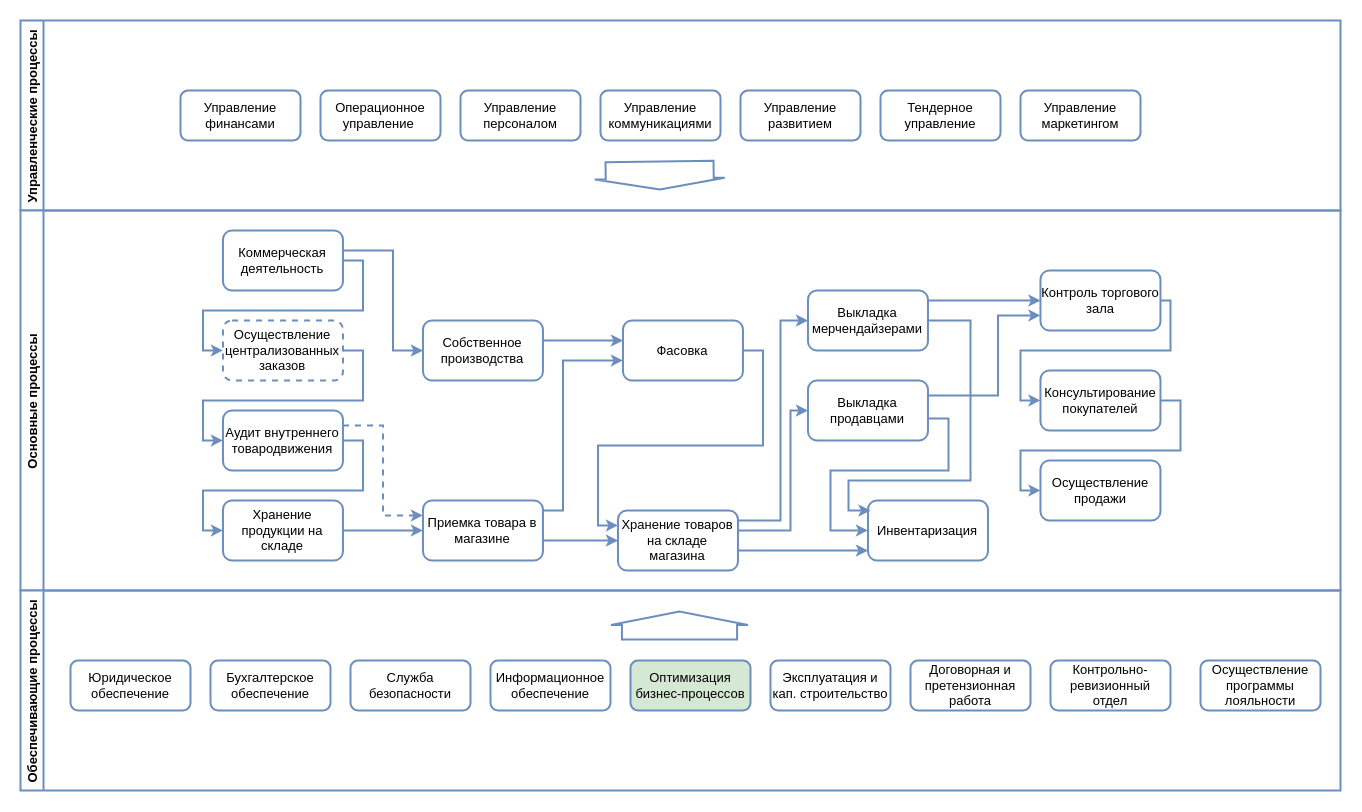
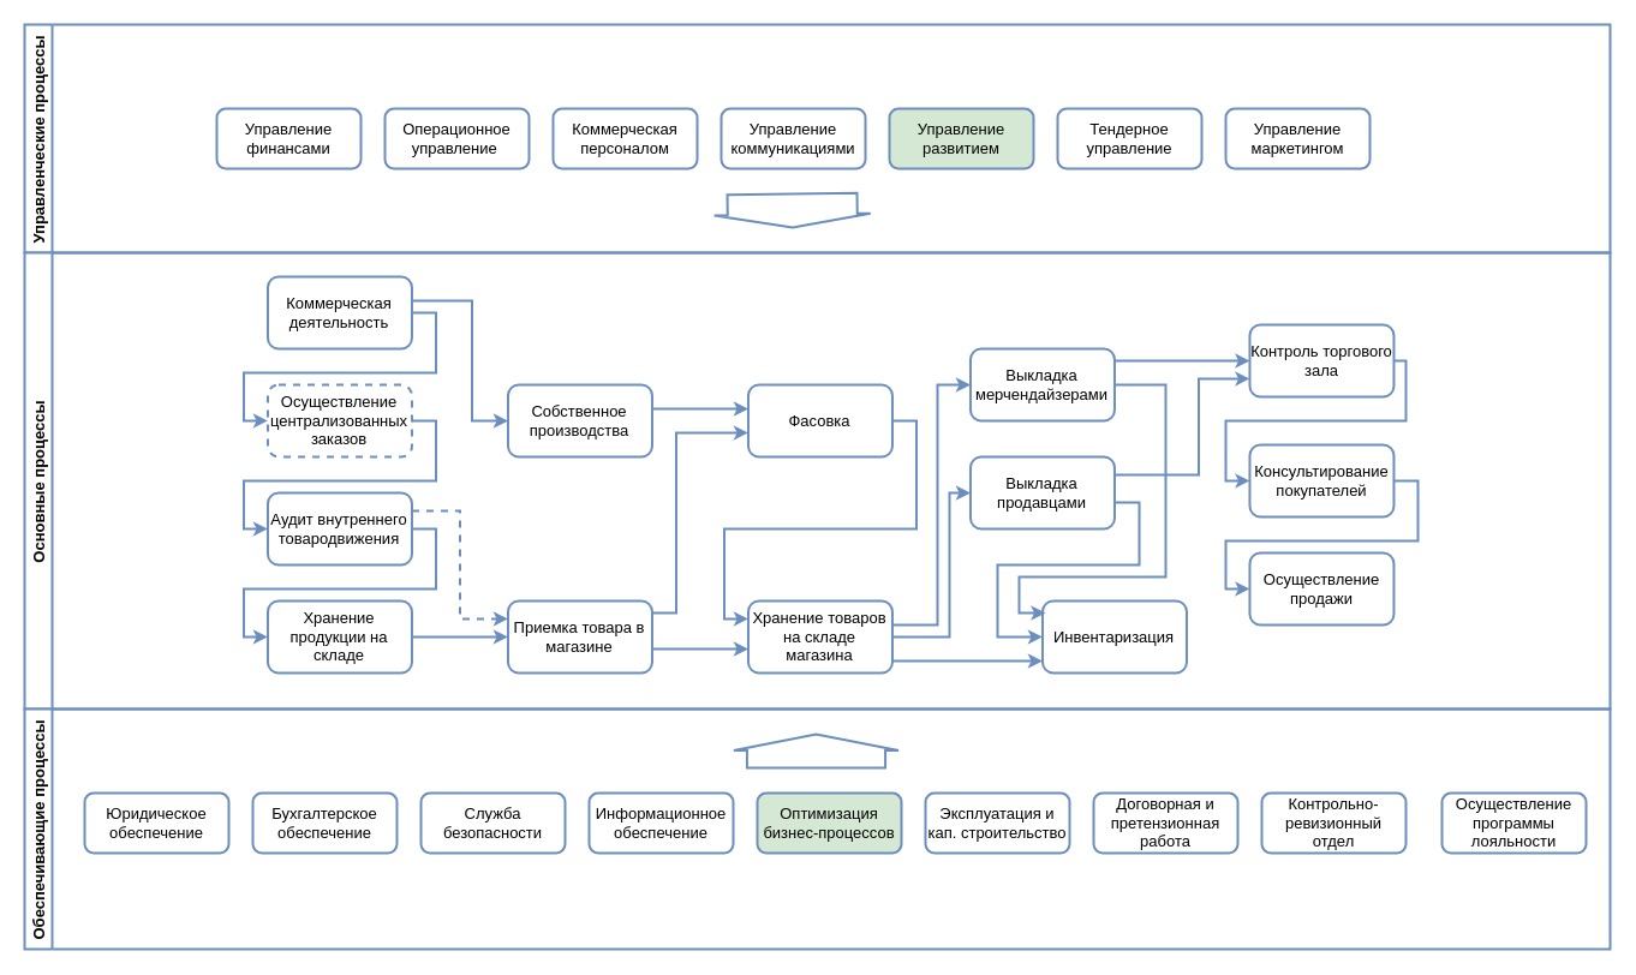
  <mxCell id="0" />
  <mxCell id="1" parent="0" />
  <mxCell id="2" value="Управленческие процессы" style="swimlane;horizontal=0;fontSize=13;strokeColor=#6C8EBF;strokeWidth=2;" parent="1" vertex="1"><mxGeometry x="20" y="20" width="1320" height="190" as="geometry" /></mxCell>
  <mxCell id="3" value="Управление финансами" style="rounded=1;whiteSpace=wrap;html=1;fontSize=13;strokeColor=#6C8EBF;strokeWidth=2;" parent="2" vertex="1"><mxGeometry x="160" y="70" width="120" height="50" as="geometry" /></mxCell>
  <mxCell id="4" value="Операционное управление&amp;nbsp;" style="rounded=1;whiteSpace=wrap;html=1;fontSize=13;strokeColor=#6C8EBF;strokeWidth=2;" parent="2" vertex="1"><mxGeometry x="300" y="70" width="120" height="50" as="geometry" /></mxCell>
- <mxCell id="5" value="Управление персоналом" style="rounded=1;whiteSpace=wrap;html=1;fontSize=13;strokeColor=#6C8EBF;strokeWidth=2;" parent="2" vertex="1"><mxGeometry x="440" y="70" width="120" height="50" as="geometry" /></mxCell>
+ <mxCell id="5" value="Коммерческая персоналом" style="rounded=1;whiteSpace=wrap;html=1;fontSize=13;strokeColor=#6C8EBF;strokeWidth=2;" parent="2" vertex="1"><mxGeometry x="440" y="70" width="120" height="50" as="geometry" /></mxCell>
  <mxCell id="6" value="Управление коммуникациями" style="rounded=1;whiteSpace=wrap;html=1;fontSize=13;strokeColor=#6C8EBF;strokeWidth=2;" parent="2" vertex="1"><mxGeometry x="580" y="70" width="120" height="50" as="geometry" /></mxCell>
- <mxCell id="7" value="Управление развитием" style="rounded=1;whiteSpace=wrap;html=1;fontSize=13;strokeColor=#6C8EBF;strokeWidth=2;" parent="2" vertex="1"><mxGeometry x="720" y="70" width="120" height="50" as="geometry" /></mxCell>
+ <mxCell id="7" value="Управление развитием" style="rounded=1;whiteSpace=wrap;html=1;fontSize=13;strokeColor=#6C8EBF;strokeWidth=2;fillColor=#d5e8d4;" parent="2" vertex="1"><mxGeometry x="720" y="70" width="120" height="50" as="geometry" /></mxCell>
  <mxCell id="8" value="Тендерное управление" style="rounded=1;whiteSpace=wrap;html=1;fontSize=13;strokeColor=#6C8EBF;strokeWidth=2;" parent="2" vertex="1"><mxGeometry x="860" y="70" width="120" height="50" as="geometry" /></mxCell>
  <mxCell id="9" value="Управление маркетингом" style="rounded=1;whiteSpace=wrap;html=1;fontSize=13;strokeColor=#6C8EBF;strokeWidth=2;" parent="2" vertex="1"><mxGeometry x="1000" y="70" width="120" height="50" as="geometry" /></mxCell>
  <mxCell id="10" value="" style="shape=flexArrow;endArrow=classic;html=1;rounded=0;width=107;endSize=2.97;fontSize=13;strokeColor=#6C8EBF;strokeWidth=2;" parent="2" edge="1"><mxGeometry width="50" height="50" relative="1" as="geometry"><mxPoint x="639" y="140" as="sourcePoint" /><mxPoint x="639.41" y="170" as="targetPoint" /></mxGeometry></mxCell>
  <mxCell id="11" value="Основные процессы" style="swimlane;horizontal=0;fontSize=13;strokeColor=#6C8EBF;strokeWidth=2;" parent="1" vertex="1"><mxGeometry x="20" y="210" width="1320" height="380" as="geometry" /></mxCell>
  <mxCell id="12" value="" style="edgeStyle=orthogonalEdgeStyle;rounded=0;orthogonalLoop=1;jettySize=auto;html=1;entryX=0;entryY=0.5;entryDx=0;entryDy=0;exitX=1;exitY=0.5;exitDx=0;exitDy=0;fontSize=13;strokeColor=#6C8EBF;strokeWidth=2;" parent="11" source="13" target="15" edge="1"><mxGeometry relative="1" as="geometry"><Array as="points"><mxPoint x="342.47" y="49.97" /><mxPoint x="342.47" y="99.97" /><mxPoint x="182.47" y="99.97" /><mxPoint x="182.47" y="139.97" /></Array></mxGeometry></mxCell>
  <mxCell id="13" value="Коммерческая деятельность" style="rounded=1;whiteSpace=wrap;html=1;fontSize=13;strokeColor=#6C8EBF;strokeWidth=2;" parent="11" vertex="1"><mxGeometry x="202.47" y="19.97" width="120" height="60" as="geometry" /></mxCell>
  <mxCell id="14" value="" style="edgeStyle=orthogonalEdgeStyle;rounded=0;orthogonalLoop=1;jettySize=auto;html=1;entryX=0;entryY=0.5;entryDx=0;entryDy=0;fontSize=13;strokeColor=#6C8EBF;strokeWidth=2;" parent="11" source="15" target="18" edge="1"><mxGeometry relative="1" as="geometry"><mxPoint x="402.47" y="139.97" as="targetPoint" /><Array as="points"><mxPoint x="342.47" y="139.97" /><mxPoint x="342.47" y="189.97" /><mxPoint x="182.47" y="189.97" /><mxPoint x="182.47" y="229.97" /></Array></mxGeometry></mxCell>
  <mxCell id="15" value="Осуществление централизованных заказов" style="whiteSpace=wrap;html=1;rounded=1;fontSize=13;strokeColor=#6C8EBF;strokeWidth=2;dashed=1;" parent="11" vertex="1"><mxGeometry x="202.47" y="109.97" width="120" height="60" as="geometry" /></mxCell>
  <mxCell id="16" value="" style="edgeStyle=orthogonalEdgeStyle;rounded=0;orthogonalLoop=1;jettySize=auto;html=1;entryX=0;entryY=0.5;entryDx=0;entryDy=0;exitX=1;exitY=0.5;exitDx=0;exitDy=0;fontSize=13;strokeColor=#6C8EBF;strokeWidth=2;" parent="11" source="18" target="20" edge="1"><mxGeometry relative="1" as="geometry"><Array as="points"><mxPoint x="342.47" y="229.97" /><mxPoint x="342.47" y="279.97" /><mxPoint x="182.47" y="279.97" /><mxPoint x="182.47" y="319.97" /></Array></mxGeometry></mxCell>
  <mxCell id="17" value="" style="edgeStyle=orthogonalEdgeStyle;rounded=0;orthogonalLoop=1;jettySize=auto;html=1;exitX=1;exitY=0.25;exitDx=0;exitDy=0;entryX=0;entryY=0.25;entryDx=0;entryDy=0;fontSize=13;strokeColor=#6C8EBF;strokeWidth=2;dashed=1;" parent="11" source="18" target="21" edge="1"><mxGeometry relative="1" as="geometry"><mxPoint x="402.47" y="229.97" as="targetPoint" /><Array as="points"><mxPoint x="362.47" y="214.97" /><mxPoint x="362.47" y="304.97" /></Array></mxGeometry></mxCell>
  <mxCell id="18" value="Аудит внутреннего товародвижения" style="whiteSpace=wrap;html=1;rounded=1;fontSize=13;strokeColor=#6C8EBF;strokeWidth=2;" parent="11" vertex="1"><mxGeometry x="202.47" y="199.97" width="120" height="60" as="geometry" /></mxCell>
  <mxCell id="19" value="" style="edgeStyle=orthogonalEdgeStyle;rounded=0;orthogonalLoop=1;jettySize=auto;html=1;fontSize=13;strokeColor=#6C8EBF;strokeWidth=2;" parent="11" source="20" target="21" edge="1"><mxGeometry relative="1" as="geometry" /></mxCell>
  <mxCell id="20" value="Хранение продукции на складе" style="whiteSpace=wrap;html=1;rounded=1;fontSize=13;strokeColor=#6C8EBF;strokeWidth=2;" parent="11" vertex="1"><mxGeometry x="202.47" y="289.97" width="120" height="60" as="geometry" /></mxCell>
  <mxCell id="21" value="Приемка товара в магазине" style="whiteSpace=wrap;html=1;rounded=1;fontSize=13;strokeColor=#6C8EBF;strokeWidth=2;" parent="11" vertex="1"><mxGeometry x="402.47" y="289.97" width="120" height="60" as="geometry" /></mxCell>
  <mxCell id="22" value="Собственное производства" style="whiteSpace=wrap;html=1;rounded=1;fontSize=13;strokeColor=#6C8EBF;strokeWidth=2;" parent="11" vertex="1"><mxGeometry x="402.47" y="109.97" width="120" height="60" as="geometry" /></mxCell>
  <mxCell id="23" value="" style="edgeStyle=orthogonalEdgeStyle;rounded=0;orthogonalLoop=1;jettySize=auto;html=1;fontSize=13;strokeColor=#6C8EBF;strokeWidth=2;" parent="11" source="13" target="22" edge="1"><mxGeometry relative="1" as="geometry"><Array as="points"><mxPoint x="372.47" y="39.97" /><mxPoint x="372.47" y="139.97" /></Array></mxGeometry></mxCell>
  <mxCell id="24" value="Фасовка" style="whiteSpace=wrap;html=1;rounded=1;fontSize=13;strokeColor=#6C8EBF;strokeWidth=2;" parent="11" vertex="1"><mxGeometry x="602.47" y="109.97" width="120" height="60" as="geometry" /></mxCell>
  <mxCell id="25" value="" style="edgeStyle=orthogonalEdgeStyle;rounded=0;orthogonalLoop=1;jettySize=auto;html=1;fontSize=13;strokeColor=#6C8EBF;strokeWidth=2;" parent="11" source="22" target="24" edge="1"><mxGeometry relative="1" as="geometry"><Array as="points"><mxPoint x="562.47" y="129.97" /><mxPoint x="562.47" y="129.97" /></Array></mxGeometry></mxCell>
  <mxCell id="26" value="" style="edgeStyle=orthogonalEdgeStyle;rounded=0;orthogonalLoop=1;jettySize=auto;html=1;fontSize=13;strokeColor=#6C8EBF;strokeWidth=2;" parent="11" source="21" edge="1"><mxGeometry relative="1" as="geometry"><mxPoint x="602.47" y="149.97" as="targetPoint" /><Array as="points"><mxPoint x="542.47" y="299.97" /><mxPoint x="542.47" y="149.97" /><mxPoint x="602.47" y="149.97" /></Array></mxGeometry></mxCell>
  <mxCell id="27" value="Инвентаризация" style="whiteSpace=wrap;html=1;rounded=1;fontSize=13;strokeColor=#6C8EBF;strokeWidth=2;" parent="11" vertex="1"><mxGeometry x="847.47" y="289.97" width="120" height="60" as="geometry" /></mxCell>
  <mxCell id="28" value="" style="edgeStyle=orthogonalEdgeStyle;rounded=0;orthogonalLoop=1;jettySize=auto;html=1;exitX=1;exitY=0.25;exitDx=0;exitDy=0;entryX=0;entryY=0.75;entryDx=0;entryDy=0;fontSize=13;strokeColor=#6C8EBF;strokeWidth=2;" parent="11" source="29" target="31" edge="1"><mxGeometry relative="1" as="geometry"><mxPoint x="987.47" y="199.97" as="targetPoint" /><Array as="points"><mxPoint x="977.47" y="184.97" /><mxPoint x="977.47" y="104.97" /></Array></mxGeometry></mxCell>
  <mxCell id="29" value="Выкладка продавцами" style="whiteSpace=wrap;html=1;rounded=1;fontSize=13;strokeColor=#6C8EBF;strokeWidth=2;" parent="11" vertex="1"><mxGeometry x="787.47" y="169.97" width="120" height="60" as="geometry" /></mxCell>
  <mxCell id="30" value="Выкладка мерчендайзерами" style="whiteSpace=wrap;html=1;rounded=1;fontSize=13;strokeColor=#6C8EBF;strokeWidth=2;" parent="11" vertex="1"><mxGeometry x="787.47" y="79.97" width="120" height="60" as="geometry" /></mxCell>
  <mxCell id="31" value="Контроль торгового зала" style="whiteSpace=wrap;html=1;rounded=1;fontSize=13;strokeColor=#6C8EBF;strokeWidth=2;" parent="11" vertex="1"><mxGeometry x="1019.97" y="59.97" width="120" height="60" as="geometry" /></mxCell>
  <mxCell id="32" value="" style="edgeStyle=orthogonalEdgeStyle;rounded=0;orthogonalLoop=1;jettySize=auto;html=1;fontSize=13;strokeColor=#6C8EBF;strokeWidth=2;" parent="11" source="30" target="31" edge="1"><mxGeometry relative="1" as="geometry"><Array as="points"><mxPoint x="927.47" y="89.97" /><mxPoint x="927.47" y="89.97" /></Array></mxGeometry></mxCell>
  <mxCell id="33" value="Консультирование покупателей" style="whiteSpace=wrap;html=1;rounded=1;fontSize=13;strokeColor=#6C8EBF;strokeWidth=2;" parent="11" vertex="1"><mxGeometry x="1019.97" y="159.97" width="120" height="60" as="geometry" /></mxCell>
  <mxCell id="34" value="" style="edgeStyle=orthogonalEdgeStyle;rounded=0;orthogonalLoop=1;jettySize=auto;html=1;exitX=1;exitY=0.5;exitDx=0;exitDy=0;entryX=0;entryY=0.5;entryDx=0;entryDy=0;fontSize=13;strokeColor=#6C8EBF;strokeWidth=2;" parent="11" source="31" target="33" edge="1"><mxGeometry relative="1" as="geometry"><Array as="points"><mxPoint x="1150" y="90" /><mxPoint x="1150" y="140" /><mxPoint x="1000" y="140" /><mxPoint x="1000" y="190" /></Array></mxGeometry></mxCell>
  <mxCell id="35" value="Осуществление продажи" style="whiteSpace=wrap;html=1;rounded=1;fontSize=13;strokeColor=#6C8EBF;strokeWidth=2;" parent="11" vertex="1"><mxGeometry x="1019.97" y="249.97" width="120" height="60" as="geometry" /></mxCell>
  <mxCell id="36" value="" style="edgeStyle=orthogonalEdgeStyle;rounded=0;orthogonalLoop=1;jettySize=auto;html=1;fontSize=13;strokeColor=#6C8EBF;strokeWidth=2;entryX=0;entryY=0.5;entryDx=0;entryDy=0;exitX=1;exitY=0.5;exitDx=0;exitDy=0;" parent="11" source="33" target="35" edge="1"><mxGeometry relative="1" as="geometry" /></mxCell>
  <mxCell id="37" value="" style="edgeStyle=orthogonalEdgeStyle;rounded=0;orthogonalLoop=1;jettySize=auto;html=1;strokeColor=#6C8EBF;strokeWidth=2;exitX=1;exitY=0.5;exitDx=0;exitDy=0;" parent="11" source="30" edge="1"><mxGeometry relative="1" as="geometry"><mxPoint x="850" y="300" as="targetPoint" /><Array as="points"><mxPoint x="950" y="110" /><mxPoint x="950" y="270" /><mxPoint x="828" y="270" /><mxPoint x="828" y="300" /><mxPoint x="848" y="300" /></Array></mxGeometry></mxCell>
  <mxCell id="38" value="" style="edgeStyle=orthogonalEdgeStyle;rounded=0;orthogonalLoop=1;jettySize=auto;html=1;strokeColor=#6C8EBF;strokeWidth=2;entryX=0;entryY=0.5;entryDx=0;entryDy=0;exitX=1.004;exitY=0.634;exitDx=0;exitDy=0;exitPerimeter=0;" parent="11" source="29" target="27" edge="1"><mxGeometry relative="1" as="geometry"><mxPoint x="987.47" y="199.97" as="targetPoint" /><Array as="points"><mxPoint x="928" y="208" /><mxPoint x="928" y="260" /><mxPoint x="810" y="260" /><mxPoint x="810" y="320" /></Array></mxGeometry></mxCell>
  <mxCell id="39" value="" style="edgeStyle=orthogonalEdgeStyle;rounded=0;orthogonalLoop=1;jettySize=auto;html=1;fontSize=13;strokeColor=#6C8EBF;strokeWidth=2;" parent="1" source="42" target="27" edge="1"><mxGeometry relative="1" as="geometry"><Array as="points"><mxPoint x="820" y="550" /><mxPoint x="820" y="550" /></Array></mxGeometry></mxCell>
  <mxCell id="40" value="" style="edgeStyle=orthogonalEdgeStyle;rounded=0;orthogonalLoop=1;jettySize=auto;html=1;fontSize=13;strokeColor=#6C8EBF;strokeWidth=2;" parent="1" source="42" target="29" edge="1"><mxGeometry relative="1" as="geometry"><Array as="points"><mxPoint x="790" y="530" /><mxPoint x="790" y="410" /></Array></mxGeometry></mxCell>
  <mxCell id="41" value="" style="edgeStyle=orthogonalEdgeStyle;rounded=0;orthogonalLoop=1;jettySize=auto;html=1;fontSize=13;strokeColor=#6C8EBF;strokeWidth=2;" parent="1" source="42" target="30" edge="1"><mxGeometry relative="1" as="geometry"><Array as="points"><mxPoint x="780" y="520" /><mxPoint x="780" y="320" /></Array></mxGeometry></mxCell>
- <mxCell id="42" value="Хранение товаров на складе магазина" style="whiteSpace=wrap;html=1;rounded=1;fontSize=13;strokeColor=#6C8EBF;strokeWidth=2;" parent="1" vertex="1"><mxGeometry x="617.47" y="509.97" width="120" height="60" as="geometry" /></mxCell>
+ <mxCell id="42" value="Хранение товаров на складе магазина" style="whiteSpace=wrap;html=1;rounded=1;fontSize=13;strokeColor=#6C8EBF;strokeWidth=2;" parent="1" vertex="1"><mxGeometry x="622.47" y="499.97" width="120" height="60" as="geometry" /></mxCell>
  <mxCell id="43" value="" style="edgeStyle=orthogonalEdgeStyle;rounded=0;orthogonalLoop=1;jettySize=auto;html=1;fontSize=13;strokeColor=#6C8EBF;strokeWidth=2;" parent="1" source="21" target="42" edge="1"><mxGeometry relative="1" as="geometry"><Array as="points"><mxPoint x="572.47" y="539.97" /><mxPoint x="572.47" y="539.97" /></Array></mxGeometry></mxCell>
  <mxCell id="44" value="Обеспечивающие процессы" style="swimlane;horizontal=0;fontSize=13;strokeColor=#6C8EBF;strokeWidth=2;" parent="1" vertex="1"><mxGeometry x="20" y="590" width="1320" height="200" as="geometry" /></mxCell>
  <mxCell id="45" value="Юридическое обеспечение" style="rounded=1;whiteSpace=wrap;html=1;fontSize=13;strokeColor=#6C8EBF;strokeWidth=2;" parent="44" vertex="1"><mxGeometry x="50" y="70" width="120" height="50" as="geometry" /></mxCell>
  <mxCell id="46" value="Бухгалтерское обеспечение" style="rounded=1;whiteSpace=wrap;html=1;fontSize=13;strokeColor=#6C8EBF;strokeWidth=2;" parent="44" vertex="1"><mxGeometry x="190" y="70" width="120" height="50" as="geometry" /></mxCell>
  <mxCell id="47" value="Служба безопасности" style="rounded=1;whiteSpace=wrap;html=1;fontSize=13;strokeColor=#6C8EBF;strokeWidth=2;" parent="44" vertex="1"><mxGeometry x="330" y="70" width="120" height="50" as="geometry" /></mxCell>
  <mxCell id="48" value="Информационное обеспечение" style="rounded=1;whiteSpace=wrap;html=1;fontSize=13;strokeColor=#6C8EBF;strokeWidth=2;" parent="44" vertex="1"><mxGeometry x="470" y="70" width="120" height="50" as="geometry" /></mxCell>
  <mxCell id="49" value="Оптимизация бизнес-процессов" style="rounded=1;whiteSpace=wrap;html=1;fontSize=13;strokeColor=#6C8EBF;strokeWidth=2;fillColor=#d5e8d4;" parent="44" vertex="1"><mxGeometry x="610" y="70" width="120" height="50" as="geometry" /></mxCell>
  <mxCell id="50" value="Эксплуатация и кап. строительство" style="rounded=1;whiteSpace=wrap;html=1;fontSize=13;strokeColor=#6C8EBF;strokeWidth=2;" parent="44" vertex="1"><mxGeometry x="750" y="70" width="120" height="50" as="geometry" /></mxCell>
  <mxCell id="51" value="Договорная и претензионная работа" style="rounded=1;whiteSpace=wrap;html=1;fontSize=13;strokeColor=#6C8EBF;strokeWidth=2;" parent="44" vertex="1"><mxGeometry x="890" y="70" width="120" height="50" as="geometry" /></mxCell>
  <mxCell id="52" value="Контрольно-ревизионный отдел" style="rounded=1;whiteSpace=wrap;html=1;fontSize=13;strokeColor=#6C8EBF;strokeWidth=2;" parent="44" vertex="1"><mxGeometry x="1030" y="70" width="120" height="50" as="geometry" /></mxCell>
  <mxCell id="53" value="Осуществление программы лояльности" style="rounded=1;whiteSpace=wrap;html=1;fontSize=13;strokeColor=#6C8EBF;strokeWidth=2;" parent="44" vertex="1"><mxGeometry x="1180" y="70" width="120" height="50" as="geometry" /></mxCell>
  <mxCell id="54" value="" style="shape=flexArrow;endArrow=classic;html=1;rounded=0;fontSize=13;strokeColor=#6C8EBF;width=114.118;endSize=3.824;strokeWidth=2;" parent="44" edge="1"><mxGeometry width="50" height="50" relative="1" as="geometry"><mxPoint x="659" y="50" as="sourcePoint" /><mxPoint x="659" y="20" as="targetPoint" /></mxGeometry></mxCell>
  <mxCell id="55" value="" style="edgeStyle=orthogonalEdgeStyle;rounded=0;orthogonalLoop=1;jettySize=auto;html=1;strokeColor=#6C8EBF;strokeWidth=2;entryX=0;entryY=0.25;entryDx=0;entryDy=0;exitX=1;exitY=0.5;exitDx=0;exitDy=0;" parent="1" source="24" target="42" edge="1"><mxGeometry relative="1" as="geometry" /></mxCell>
